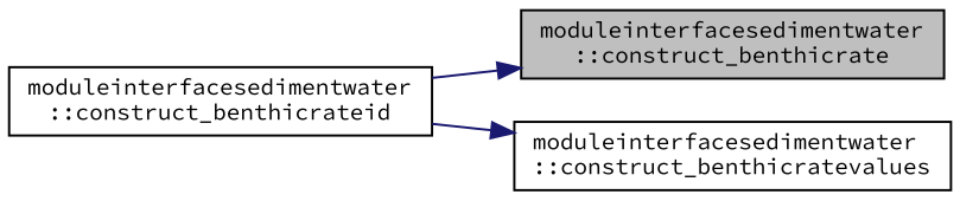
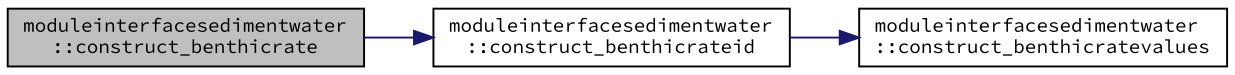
  digraph {
    fontname="Source Code Pro"
    rankdir=LR
    node [color=black fillcolor=white fontname="Source Code Pro" fontsize=10 shape=record style=filled]
    edge [color=midnightblue fontname="Source Code Pro" fontsize=10 labelfontname=Helvetica labelfontsize=10 style=solid]
    n1 [fillcolor=grey75 fontcolor=black height=0.2 label="moduleinterfacesedimentwater\l::construct_benthicrate" width=0.4]
    n2 [height=0.2 label="moduleinterfacesedimentwater\l::construct_benthicrateid" width=0.4]
    n3 [height=0.2 label="moduleinterfacesedimentwater\l::construct_benthicratevalues" width=0.4]
-   n2 -> n1
+   n1 -> n2
    n2 -> n3
  }
